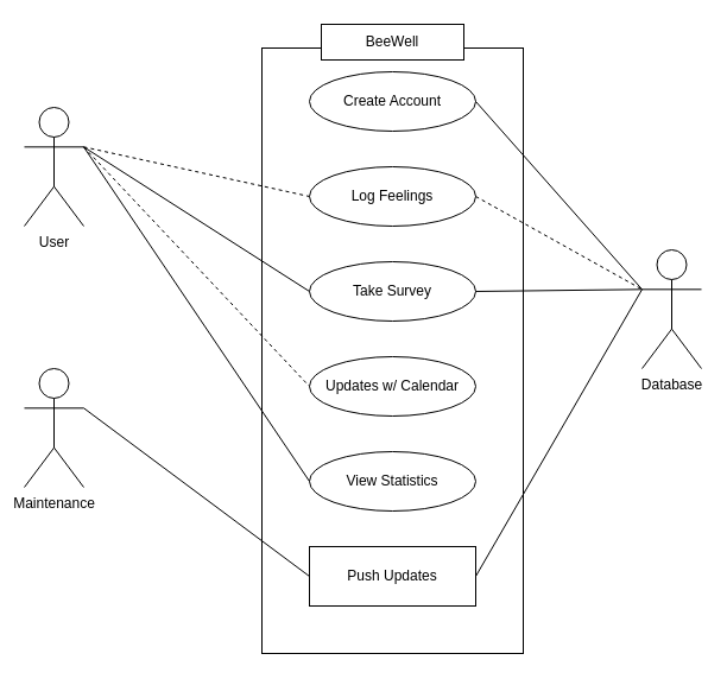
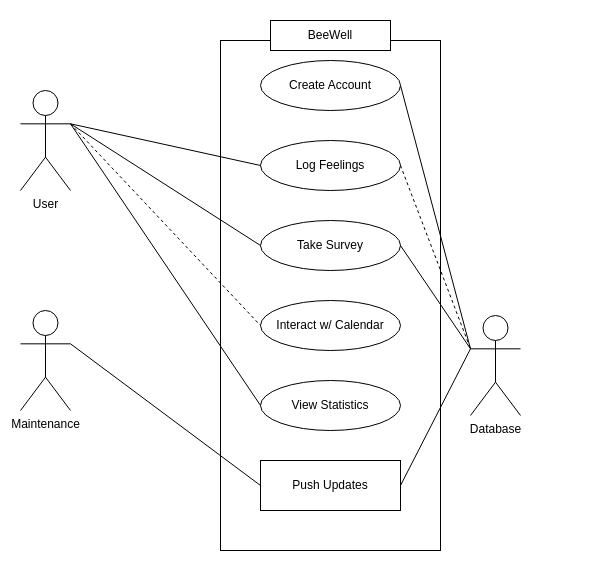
  <mxCell id="0" />
  <mxCell id="1" parent="0" />
  <mxCell id="2" value="&lt;span style=&quot;color: rgba(0 , 0 , 0 , 0) ; font-family: monospace ; font-size: 0px&quot;&gt;%3CmxGraphModel%3E%3Croot%3E%3CmxCell%20id%3D%220%22%2F%3E%3CmxCell%20id%3D%221%22%20parent%3D%220%22%2F%3E%3CmxCell%20id%3D%222%22%20value%3D%22Create%20Account%22%20style%3D%22ellipse%3BwhiteSpace%3Dwrap%3Bhtml%3D1%3B%22%20vertex%3D%221%22%20parent%3D%221%22%3E%3CmxGeometry%20x%3D%22340%22%20y%3D%2270%22%20width%3D%22140%22%20height%3D%2250%22%20as%3D%22geometry%22%2F%3E%3C%2FmxCell%3E%3C%2Froot%3E%3C%2FmxGraphModel%3E&lt;/span&gt;" style="rounded=0;whiteSpace=wrap;html=1;" parent="1" vertex="1"><mxGeometry x="220" y="40" width="220" height="510" as="geometry" /></mxCell>
  <mxCell id="3" value="BeeWell" style="rounded=0;whiteSpace=wrap;html=1;" parent="1" vertex="1"><mxGeometry x="270" y="20" width="120" height="30" as="geometry" /></mxCell>
  <mxCell id="4" value="User" style="shape=umlActor;verticalLabelPosition=bottom;verticalAlign=top;html=1;outlineConnect=0;" parent="1" vertex="1"><mxGeometry x="20" y="90" width="50" height="100" as="geometry" /></mxCell>
  <mxCell id="5" value="Maintenance" style="shape=umlActor;verticalLabelPosition=bottom;verticalAlign=top;html=1;outlineConnect=0;" parent="1" vertex="1"><mxGeometry x="20" y="310" width="50" height="100" as="geometry" /></mxCell>
- <mxCell id="6" value="Database" style="shape=umlActor;verticalLabelPosition=bottom;verticalAlign=top;html=1;outlineConnect=0;" parent="1" vertex="1"><mxGeometry x="540" y="210" width="50" height="100" as="geometry" /></mxCell>
+ <mxCell id="6" value="Database" style="shape=umlActor;verticalLabelPosition=bottom;verticalAlign=top;html=1;outlineConnect=0;" parent="1" vertex="1"><mxGeometry x="470" y="315" width="50" height="100" as="geometry" /></mxCell>
  <mxCell id="7" value="Create Account" style="ellipse;whiteSpace=wrap;html=1;" parent="1" vertex="1"><mxGeometry x="260" y="60" width="140" height="50" as="geometry" /></mxCell>
  <mxCell id="8" value="Log Feelings" style="ellipse;whiteSpace=wrap;html=1;" parent="1" vertex="1"><mxGeometry x="260" y="140" width="140" height="50" as="geometry" /></mxCell>
- <mxCell id="9" value="Updates w/ Calendar" style="ellipse;whiteSpace=wrap;html=1;" parent="1" vertex="1"><mxGeometry x="260" y="300" width="140" height="50" as="geometry" /></mxCell>
+ <mxCell id="9" value="Interact w/ Calendar" style="ellipse;whiteSpace=wrap;html=1;" parent="1" vertex="1"><mxGeometry x="260" y="300" width="140" height="50" as="geometry" /></mxCell>
  <mxCell id="10" value="Take Survey" style="ellipse;whiteSpace=wrap;html=1;" parent="1" vertex="1"><mxGeometry x="260" y="220" width="140" height="50" as="geometry" /></mxCell>
  <mxCell id="11" value="View Statistics" style="ellipse;whiteSpace=wrap;html=1;" parent="1" vertex="1"><mxGeometry x="260" y="380" width="140" height="50" as="geometry" /></mxCell>
  <mxCell id="12" value="Push Updates" style="whiteSpace=wrap;html=1;rounded=0;" parent="1" vertex="1"><mxGeometry x="260" y="460" width="140" height="50" as="geometry" /></mxCell>
- <mxCell id="13" value="" style="endArrow=none;html=1;rounded=0;entryX=0;entryY=0.5;entryDx=0;entryDy=0;exitX=1;exitY=0.333;exitDx=0;exitDy=0;exitPerimeter=0;dashed=1;" parent="1" source="4" target="8" edge="1"><mxGeometry width="50" height="50" relative="1" as="geometry"><mxPoint x="320" y="340" as="sourcePoint" /><mxPoint x="370" y="290" as="targetPoint" /></mxGeometry></mxCell>
+ <mxCell id="13" value="" style="endArrow=none;html=1;rounded=0;entryX=0;entryY=0.5;entryDx=0;entryDy=0;exitX=1;exitY=0.333;exitDx=0;exitDy=0;exitPerimeter=0;" parent="1" source="4" target="8" edge="1"><mxGeometry width="50" height="50" relative="1" as="geometry"><mxPoint x="320" y="340" as="sourcePoint" /><mxPoint x="370" y="290" as="targetPoint" /></mxGeometry></mxCell>
  <mxCell id="14" value="" style="endArrow=none;html=1;rounded=0;exitX=1;exitY=0.333;exitDx=0;exitDy=0;exitPerimeter=0;entryX=0;entryY=0.5;entryDx=0;entryDy=0;" parent="1" edge="1" target="10" source="4"><mxGeometry width="50" height="50" relative="1" as="geometry"><mxPoint x="150" y="188.4" as="sourcePoint" /><mxPoint x="180" y="220" as="targetPoint" /></mxGeometry></mxCell>
  <mxCell id="15" value="" style="endArrow=none;html=1;rounded=0;exitX=1;exitY=0.333;exitDx=0;exitDy=0;exitPerimeter=0;entryX=0;entryY=0.5;entryDx=0;entryDy=0;" edge="1" parent="1" source="5" target="12"><mxGeometry width="50" height="50" relative="1" as="geometry"><mxPoint x="80" y="133" as="sourcePoint" /><mxPoint x="270" y="255" as="targetPoint" /></mxGeometry></mxCell>
  <mxCell id="16" value="" style="endArrow=none;html=1;rounded=0;exitX=1;exitY=0.333;exitDx=0;exitDy=0;exitPerimeter=0;entryX=0;entryY=0.5;entryDx=0;entryDy=0;dashed=1;" edge="1" parent="1" source="4" target="9"><mxGeometry width="50" height="50" relative="1" as="geometry"><mxPoint x="90" y="143" as="sourcePoint" /><mxPoint x="280" y="265" as="targetPoint" /></mxGeometry></mxCell>
  <mxCell id="17" value="" style="endArrow=none;html=1;rounded=0;exitX=1;exitY=0.333;exitDx=0;exitDy=0;exitPerimeter=0;entryX=0;entryY=0.5;entryDx=0;entryDy=0;" edge="1" parent="1" source="4" target="11"><mxGeometry width="50" height="50" relative="1" as="geometry"><mxPoint x="100" y="153" as="sourcePoint" /><mxPoint x="290" y="275" as="targetPoint" /></mxGeometry></mxCell>
  <mxCell id="18" value="" style="endArrow=none;html=1;rounded=0;exitX=1;exitY=0.5;exitDx=0;exitDy=0;entryX=0;entryY=0.333;entryDx=0;entryDy=0;entryPerimeter=0;" edge="1" parent="1" source="7" target="6"><mxGeometry width="50" height="50" relative="1" as="geometry"><mxPoint x="110" y="163" as="sourcePoint" /><mxPoint x="300" y="285" as="targetPoint" /></mxGeometry></mxCell>
  <mxCell id="19" value="" style="endArrow=none;html=1;rounded=0;exitX=1;exitY=0.5;exitDx=0;exitDy=0;entryX=0;entryY=0.333;entryDx=0;entryDy=0;entryPerimeter=0;" edge="1" parent="1" source="10" target="6"><mxGeometry width="50" height="50" relative="1" as="geometry"><mxPoint x="410" y="95" as="sourcePoint" /><mxPoint x="550" y="253" as="targetPoint" /></mxGeometry></mxCell>
  <mxCell id="20" value="" style="endArrow=none;html=1;rounded=0;exitX=1;exitY=0.5;exitDx=0;exitDy=0;entryX=0;entryY=0.333;entryDx=0;entryDy=0;entryPerimeter=0;dashed=1;" edge="1" parent="1" source="8" target="6"><mxGeometry width="50" height="50" relative="1" as="geometry"><mxPoint x="420" y="105" as="sourcePoint" /><mxPoint x="560" y="263" as="targetPoint" /></mxGeometry></mxCell>
  <mxCell id="21" value="" style="endArrow=none;html=1;rounded=0;exitX=0;exitY=0.333;exitDx=0;exitDy=0;entryX=1;entryY=0.5;entryDx=0;entryDy=0;exitPerimeter=0;" edge="1" parent="1" source="6" target="12"><mxGeometry width="50" height="50" relative="1" as="geometry"><mxPoint x="430" y="115" as="sourcePoint" /><mxPoint x="570" y="273" as="targetPoint" /></mxGeometry></mxCell>
